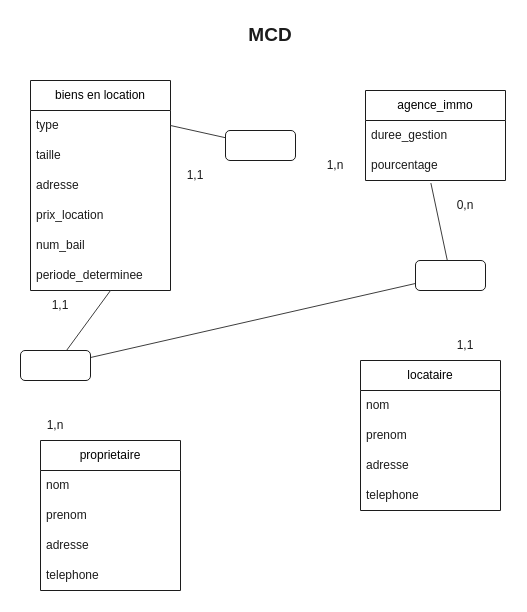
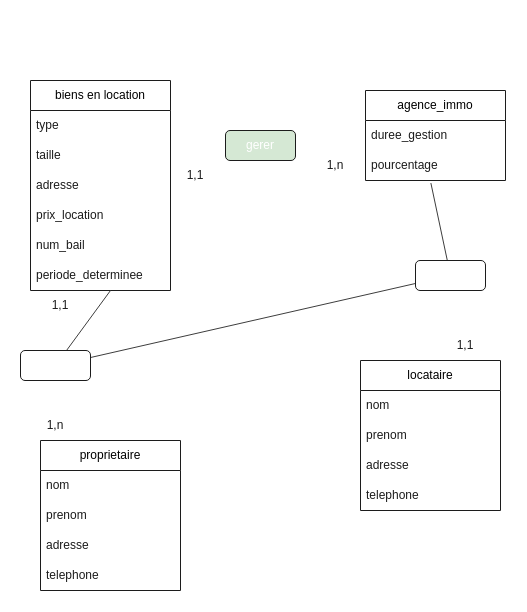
  <mxCell id="0" />
  <mxCell id="1" parent="0" />
  <mxCell id="2" value="proprietaire" style="swimlane;fontStyle=0;childLayout=stackLayout;horizontal=1;startSize=30;horizontalStack=0;resizeParent=1;resizeParentMax=0;resizeLast=0;collapsible=1;marginBottom=0;whiteSpace=wrap;html=1;strokeColor=#1C1C1C;" parent="1" vertex="1"><mxGeometry x="40" y="440" width="140" height="150" as="geometry" /></mxCell>
  <mxCell id="3" value="nom" style="text;strokeColor=none;fillColor=none;align=left;verticalAlign=middle;spacingLeft=4;spacingRight=4;overflow=hidden;points=[[0,0.5],[1,0.5]];portConstraint=eastwest;rotatable=0;whiteSpace=wrap;html=1;fontColor=#1C1C1C;" parent="2" vertex="1"><mxGeometry y="30" width="140" height="30" as="geometry" /></mxCell>
  <mxCell id="4" value="prenom" style="text;strokeColor=none;fillColor=none;align=left;verticalAlign=middle;spacingLeft=4;spacingRight=4;overflow=hidden;points=[[0,0.5],[1,0.5]];portConstraint=eastwest;rotatable=0;whiteSpace=wrap;html=1;fontColor=#1C1C1C;" parent="2" vertex="1"><mxGeometry y="60" width="140" height="30" as="geometry" /></mxCell>
  <mxCell id="5" value="adresse" style="text;strokeColor=none;fillColor=none;align=left;verticalAlign=middle;spacingLeft=4;spacingRight=4;overflow=hidden;points=[[0,0.5],[1,0.5]];portConstraint=eastwest;rotatable=0;whiteSpace=wrap;html=1;fontColor=#1C1C1C;" parent="2" vertex="1"><mxGeometry y="90" width="140" height="30" as="geometry" /></mxCell>
  <mxCell id="6" value="telephone&lt;span style=&quot;color: rgba(0, 0, 0, 0); font-family: monospace; font-size: 0px;&quot;&gt;%3CmxGraphModel%3E%3Croot%3E%3CmxCell%20id%3D%220%22%2F%3E%3CmxCell%20id%3D%221%22%20parent%3D%220%22%2F%3E%3CmxCell%20id%3D%222%22%20value%3D%22adresse%22%20style%3D%22text%3BstrokeColor%3Dnone%3BfillColor%3Dnone%3Balign%3Dleft%3BverticalAlign%3Dmiddle%3BspacingLeft%3D4%3BspacingRight%3D4%3Boverflow%3Dhidden%3Bpoints%3D%5B%5B0%2C0.5%5D%2C%5B1%2C0.5%5D%5D%3BportConstraint%3Deastwest%3Brotatable%3D0%3BwhiteSpace%3Dwrap%3Bhtml%3D1%3BfontColor%3D%231C1C1C%3B%22%20vertex%3D%221%22%20parent%3D%221%22%3E%3CmxGeometry%20x%3D%2280%22%20y%3D%22190%22%20width%3D%22140%22%20height%3D%2230%22%20as%3D%22geometry%22%2F%3E%3C%2FmxCell%3E%3C%2Froot%3E%3C%2FmxGraphModel%3E&lt;/span&gt;" style="text;strokeColor=none;fillColor=none;align=left;verticalAlign=middle;spacingLeft=4;spacingRight=4;overflow=hidden;points=[[0,0.5],[1,0.5]];portConstraint=eastwest;rotatable=0;whiteSpace=wrap;html=1;fontColor=#1C1C1C;" parent="2" vertex="1"><mxGeometry y="120" width="140" height="30" as="geometry" /></mxCell>
  <mxCell id="7" value="biens en location" style="swimlane;fontStyle=0;childLayout=stackLayout;horizontal=1;startSize=30;horizontalStack=0;resizeParent=1;resizeParentMax=0;resizeLast=0;collapsible=1;marginBottom=0;whiteSpace=wrap;html=1;strokeColor=#1C1C1C;" parent="1" vertex="1"><mxGeometry x="30" y="80" width="140" height="210" as="geometry" /></mxCell>
  <mxCell id="8" value="type" style="text;strokeColor=none;fillColor=none;align=left;verticalAlign=middle;spacingLeft=4;spacingRight=4;overflow=hidden;points=[[0,0.5],[1,0.5]];portConstraint=eastwest;rotatable=0;whiteSpace=wrap;html=1;fontColor=#1C1C1C;" parent="7" vertex="1"><mxGeometry y="30" width="140" height="30" as="geometry" /></mxCell>
  <mxCell id="9" value="taille" style="text;strokeColor=none;fillColor=none;align=left;verticalAlign=middle;spacingLeft=4;spacingRight=4;overflow=hidden;points=[[0,0.5],[1,0.5]];portConstraint=eastwest;rotatable=0;whiteSpace=wrap;html=1;fontColor=#1C1C1C;" parent="7" vertex="1"><mxGeometry y="60" width="140" height="30" as="geometry" /></mxCell>
  <mxCell id="10" value="adresse" style="text;strokeColor=none;fillColor=none;align=left;verticalAlign=middle;spacingLeft=4;spacingRight=4;overflow=hidden;points=[[0,0.5],[1,0.5]];portConstraint=eastwest;rotatable=0;whiteSpace=wrap;html=1;fontColor=#1C1C1C;" parent="7" vertex="1"><mxGeometry y="90" width="140" height="30" as="geometry" /></mxCell>
  <mxCell id="11" value="prix_location" style="text;strokeColor=none;fillColor=none;align=left;verticalAlign=middle;spacingLeft=4;spacingRight=4;overflow=hidden;points=[[0,0.5],[1,0.5]];portConstraint=eastwest;rotatable=0;whiteSpace=wrap;html=1;fontColor=#1C1C1C;" parent="7" vertex="1"><mxGeometry y="120" width="140" height="30" as="geometry" /></mxCell>
  <mxCell id="12" value="num_bail" style="text;strokeColor=none;fillColor=none;align=left;verticalAlign=middle;spacingLeft=4;spacingRight=4;overflow=hidden;points=[[0,0.5],[1,0.5]];portConstraint=eastwest;rotatable=0;whiteSpace=wrap;html=1;fontColor=#1C1C1C;" parent="7" vertex="1"><mxGeometry y="150" width="140" height="30" as="geometry" /></mxCell>
  <mxCell id="13" value="periode_determinee" style="text;strokeColor=none;fillColor=none;align=left;verticalAlign=middle;spacingLeft=4;spacingRight=4;overflow=hidden;points=[[0,0.5],[1,0.5]];portConstraint=eastwest;rotatable=0;whiteSpace=wrap;html=1;fontColor=#1C1C1C;" parent="7" vertex="1"><mxGeometry y="180" width="140" height="30" as="geometry" /></mxCell>
  <mxCell id="14" value="locataire" style="swimlane;fontStyle=0;childLayout=stackLayout;horizontal=1;startSize=30;horizontalStack=0;resizeParent=1;resizeParentMax=0;resizeLast=0;collapsible=1;marginBottom=0;whiteSpace=wrap;html=1;strokeColor=#1C1C1C;" parent="1" vertex="1"><mxGeometry x="360" y="360" width="140" height="150" as="geometry" /></mxCell>
  <mxCell id="15" value="nom" style="text;strokeColor=none;fillColor=none;align=left;verticalAlign=middle;spacingLeft=4;spacingRight=4;overflow=hidden;points=[[0,0.5],[1,0.5]];portConstraint=eastwest;rotatable=0;whiteSpace=wrap;html=1;fontColor=#1C1C1C;" parent="14" vertex="1"><mxGeometry y="30" width="140" height="30" as="geometry" /></mxCell>
  <mxCell id="16" value="prenom" style="text;strokeColor=none;fillColor=none;align=left;verticalAlign=middle;spacingLeft=4;spacingRight=4;overflow=hidden;points=[[0,0.5],[1,0.5]];portConstraint=eastwest;rotatable=0;whiteSpace=wrap;html=1;fontColor=#1C1C1C;" parent="14" vertex="1"><mxGeometry y="60" width="140" height="30" as="geometry" /></mxCell>
  <mxCell id="17" value="adresse" style="text;strokeColor=none;fillColor=none;align=left;verticalAlign=middle;spacingLeft=4;spacingRight=4;overflow=hidden;points=[[0,0.5],[1,0.5]];portConstraint=eastwest;rotatable=0;whiteSpace=wrap;html=1;fontColor=#1C1C1C;" parent="14" vertex="1"><mxGeometry y="90" width="140" height="30" as="geometry" /></mxCell>
  <mxCell id="18" value="telephone&lt;span style=&quot;color: rgba(0, 0, 0, 0); font-family: monospace; font-size: 0px;&quot;&gt;%3CmxGraphModel%3E%3Croot%3E%3CmxCell%20id%3D%220%22%2F%3E%3CmxCell%20id%3D%221%22%20parent%3D%220%22%2F%3E%3CmxCell%20id%3D%222%22%20value%3D%22adresse%22%20style%3D%22text%3BstrokeColor%3Dnone%3BfillColor%3Dnone%3Balign%3Dleft%3BverticalAlign%3Dmiddle%3BspacingLeft%3D4%3BspacingRight%3D4%3Boverflow%3Dhidden%3Bpoints%3D%5B%5B0%2C0.5%5D%2C%5B1%2C0.5%5D%5D%3BportConstraint%3Deastwest%3Brotatable%3D0%3BwhiteSpace%3Dwrap%3Bhtml%3D1%3BfontColor%3D%231C1C1C%3B%22%20vertex%3D%221%22%20parent%3D%221%22%3E%3CmxGeometry%20x%3D%2280%22%20y%3D%22190%22%20width%3D%22140%22%20height%3D%2230%22%20as%3D%22geometry%22%2F%3E%3C%2FmxCell%3E%3C%2Froot%3E%3C%2FmxGraphModel%3E&lt;/span&gt;" style="text;strokeColor=none;fillColor=none;align=left;verticalAlign=middle;spacingLeft=4;spacingRight=4;overflow=hidden;points=[[0,0.5],[1,0.5]];portConstraint=eastwest;rotatable=0;whiteSpace=wrap;html=1;fontColor=#1C1C1C;" parent="14" vertex="1"><mxGeometry y="120" width="140" height="30" as="geometry" /></mxCell>
  <mxCell id="19" style="edgeStyle=none;html=1;fontColor=#FFFFFF;endArrow=none;endFill=0;strokeColor=#3D3D3D;" parent="1" source="21" target="27" edge="1"><mxGeometry relative="1" as="geometry" /></mxCell>
  <mxCell id="20" style="edgeStyle=none;html=1;entryX=0.467;entryY=1.085;entryDx=0;entryDy=0;entryPerimeter=0;strokeColor=#3D3D3D;fontColor=#1C1C1C;endArrow=none;endFill=0;" parent="1" source="21" target="25" edge="1"><mxGeometry relative="1" as="geometry" /></mxCell>
  <mxCell id="21" value="&lt;font color=&quot;#ffffff&quot;&gt;louer&lt;/font&gt;" style="rounded=1;whiteSpace=wrap;html=1;strokeColor=#1C1C1C;fontColor=#1C1C1C;" parent="1" vertex="1"><mxGeometry x="415" y="260" width="70" height="30" as="geometry" /></mxCell>
- <mxCell id="22" value="&lt;font color=&quot;#1c1c1c&quot;&gt;0,n&lt;/font&gt;" style="text;html=1;strokeColor=none;fillColor=none;align=center;verticalAlign=middle;whiteSpace=wrap;rounded=0;fontColor=#FFFFFF;" parent="1" vertex="1"><mxGeometry x="435" y="190" width="60" height="30" as="geometry" /></mxCell>
  <mxCell id="23" value="agence_immo" style="swimlane;fontStyle=0;childLayout=stackLayout;horizontal=1;startSize=30;horizontalStack=0;resizeParent=1;resizeParentMax=0;resizeLast=0;collapsible=1;marginBottom=0;whiteSpace=wrap;html=1;strokeColor=#1C1C1C;" parent="1" vertex="1"><mxGeometry x="365" y="90" width="140" height="90" as="geometry" /></mxCell>
  <mxCell id="24" value="duree_gestion" style="text;strokeColor=none;fillColor=none;align=left;verticalAlign=middle;spacingLeft=4;spacingRight=4;overflow=hidden;points=[[0,0.5],[1,0.5]];portConstraint=eastwest;rotatable=0;whiteSpace=wrap;html=1;fontColor=#1C1C1C;" parent="23" vertex="1"><mxGeometry y="30" width="140" height="30" as="geometry" /></mxCell>
  <mxCell id="25" value="pourcentage" style="text;strokeColor=none;fillColor=none;align=left;verticalAlign=middle;spacingLeft=4;spacingRight=4;overflow=hidden;points=[[0,0.5],[1,0.5]];portConstraint=eastwest;rotatable=0;whiteSpace=wrap;html=1;fontColor=#1C1C1C;" parent="23" vertex="1"><mxGeometry y="60" width="140" height="30" as="geometry" /></mxCell>
  <mxCell id="26" style="edgeStyle=none;html=1;strokeColor=#3D3D3D;fontColor=#1C1C1C;endArrow=none;endFill=0;" parent="1" source="27" edge="1"><mxGeometry relative="1" as="geometry"><mxPoint x="110" y="290" as="targetPoint" /></mxGeometry></mxCell>
  <mxCell id="27" value="&lt;font color=&quot;#ffffff&quot;&gt;confier&lt;/font&gt;" style="rounded=1;whiteSpace=wrap;html=1;strokeColor=#1C1C1C;fontColor=#1C1C1C;" parent="1" vertex="1"><mxGeometry x="20" y="350" width="70" height="30" as="geometry" /></mxCell>
  <mxCell id="28" value="&lt;font color=&quot;#1c1c1c&quot;&gt;1,n&lt;/font&gt;" style="text;html=1;strokeColor=none;fillColor=none;align=center;verticalAlign=middle;whiteSpace=wrap;rounded=0;fontColor=#FFFFFF;" parent="1" vertex="1"><mxGeometry x="25" y="410" width="60" height="30" as="geometry" /></mxCell>
  <mxCell id="29" value="&lt;font color=&quot;#1c1c1c&quot;&gt;1,1&lt;/font&gt;" style="text;html=1;strokeColor=none;fillColor=none;align=center;verticalAlign=middle;whiteSpace=wrap;rounded=0;fontColor=#FFFFFF;" parent="1" vertex="1"><mxGeometry x="30" y="290" width="60" height="30" as="geometry" /></mxCell>
- <mxCell id="30" style="edgeStyle=none;html=1;entryX=1;entryY=0.5;entryDx=0;entryDy=0;strokeColor=#3D3D3D;fontColor=#1C1C1C;endArrow=none;endFill=0;" parent="1" source="31" target="8" edge="1"><mxGeometry relative="1" as="geometry" /></mxCell>
- <mxCell id="31" value="&lt;font color=&quot;#ffffff&quot;&gt;gerer&lt;/font&gt;" style="rounded=1;whiteSpace=wrap;html=1;strokeColor=#1C1C1C;fontColor=#1C1C1C;" parent="1" vertex="1"><mxGeometry x="225" y="130" width="70" height="30" as="geometry" /></mxCell>
+ <mxCell id="31" value="&lt;font color=&quot;#ffffff&quot;&gt;gerer&lt;/font&gt;" style="rounded=1;whiteSpace=wrap;html=1;strokeColor=#1C1C1C;fontColor=#1C1C1C;fillColor=#d5e8d4;" parent="1" vertex="1"><mxGeometry x="225" y="130" width="70" height="30" as="geometry" /></mxCell>
  <mxCell id="32" value="&lt;font color=&quot;#1c1c1c&quot;&gt;1,1&lt;/font&gt;" style="text;html=1;strokeColor=none;fillColor=none;align=center;verticalAlign=middle;whiteSpace=wrap;rounded=0;fontColor=#FFFFFF;" parent="1" vertex="1"><mxGeometry x="435" y="330" width="60" height="30" as="geometry" /></mxCell>
  <mxCell id="33" value="&lt;font color=&quot;#1c1c1c&quot;&gt;1,n&lt;/font&gt;" style="text;html=1;strokeColor=none;fillColor=none;align=center;verticalAlign=middle;whiteSpace=wrap;rounded=0;fontColor=#FFFFFF;" parent="1" vertex="1"><mxGeometry x="305" y="150" width="60" height="30" as="geometry" /></mxCell>
  <mxCell id="34" value="&lt;font color=&quot;#1c1c1c&quot;&gt;1,1&lt;/font&gt;" style="text;html=1;strokeColor=none;fillColor=none;align=center;verticalAlign=middle;whiteSpace=wrap;rounded=0;fontColor=#FFFFFF;" parent="1" vertex="1"><mxGeometry x="165" y="160" width="60" height="30" as="geometry" /></mxCell>
- <mxCell id="35" value="&lt;font color=&quot;#1c1c1c&quot; style=&quot;font-size: 19px;&quot;&gt;MCD&lt;/font&gt;" style="text;html=1;strokeColor=none;fillColor=none;align=center;verticalAlign=middle;whiteSpace=wrap;rounded=0;fontStyle=1;fontSize=19;" vertex="1" parent="1"><mxGeometry x="240" y="20" width="60" height="30" as="geometry" /></mxCell>
